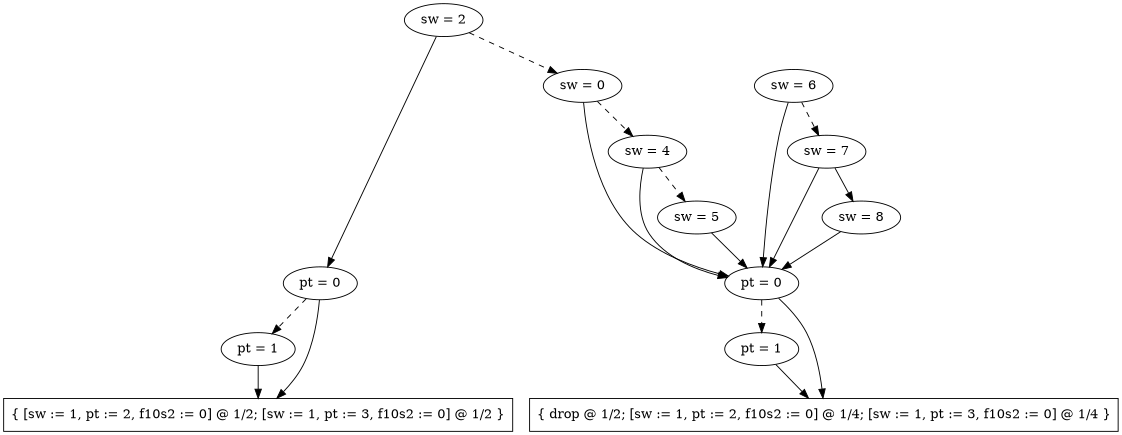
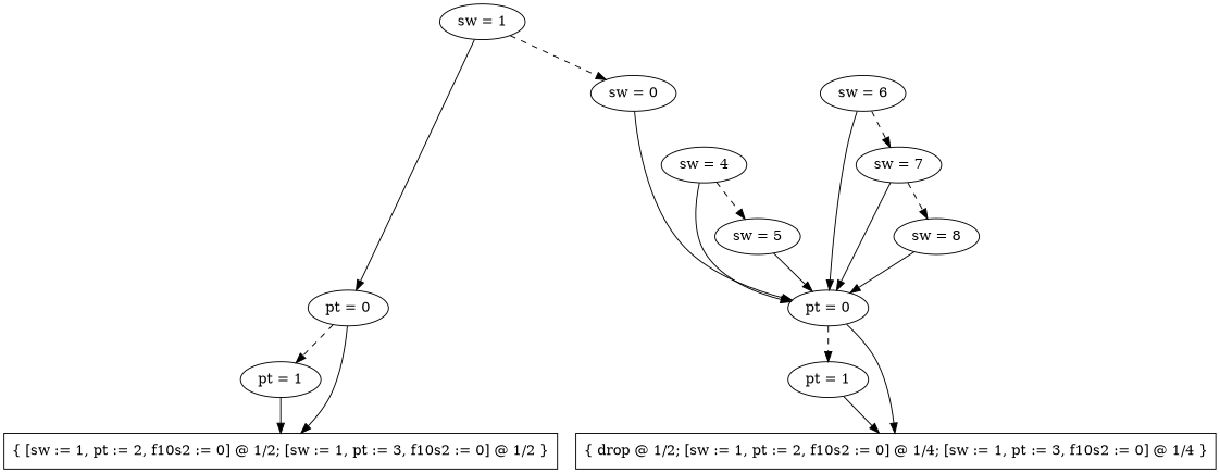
  digraph {
    n1 [label="sw = 4"]
    n2 [label="pt = 1"]
    n3 [label="pt = 1"]
    n4 [label="sw = 5"]
    n5 [label="sw = 0"]
-   n6 [label="sw = 2"]
+   n6 [label="sw = 1"]
    n7 [label="sw = 7"]
    n8 [label="sw = 8"]
    n9 [label="sw = 6"]
    n10 [label="pt = 0"]
    n11 [label="pt = 0"]
    n12 [label="{ [sw := 1, pt := 2, f10s2 := 0] @ 1/2; [sw := 1, pt := 3, f10s2 := 0] @ 1/2 }" shape=box]
    n13 [label="{ drop @ 1/2; [sw := 1, pt := 2, f10s2 := 0] @ 1/4; [sw := 1, pt := 3, f10s2 := 0] @ 1/4 }" shape=box]
    subgraph sub_1 {
      rank=same
      n1
    }
    subgraph sub_2 {
      rank=same
      n2
      n3
    }
    subgraph sub_3 {
      rank=same
      n4
    }
    subgraph sub_4 {
      rank=same
      n5
    }
    subgraph sub_5 {
      rank=same
      n6
    }
    subgraph sub_6 {
      rank=same
      n7
    }
    subgraph sub_7 {
      rank=same
      n8
    }
    subgraph sub_8 {
      rank=same
      n9
    }
    subgraph sub_9 {
      rank=same
      n10
      n11
    }
    n1 -> n4 [style=dashed]
    n1 -> n11
    n2 -> n12
    n3 -> n13
    n4 -> n11
-   n5 -> n1 [style=dashed]
    n5 -> n11
    n6 -> n5 [style=dashed]
    n6 -> n10
-   n7 -> n8 [style=solid]
+   n7 -> n8 [style=dashed]
    n7 -> n11
    n8 -> n11
    n9 -> n7 [style=dashed]
    n9 -> n11
    n10 -> n2 [style=dashed]
    n10 -> n12
    n11 -> n3 [style=dashed]
    n11 -> n13
  }
